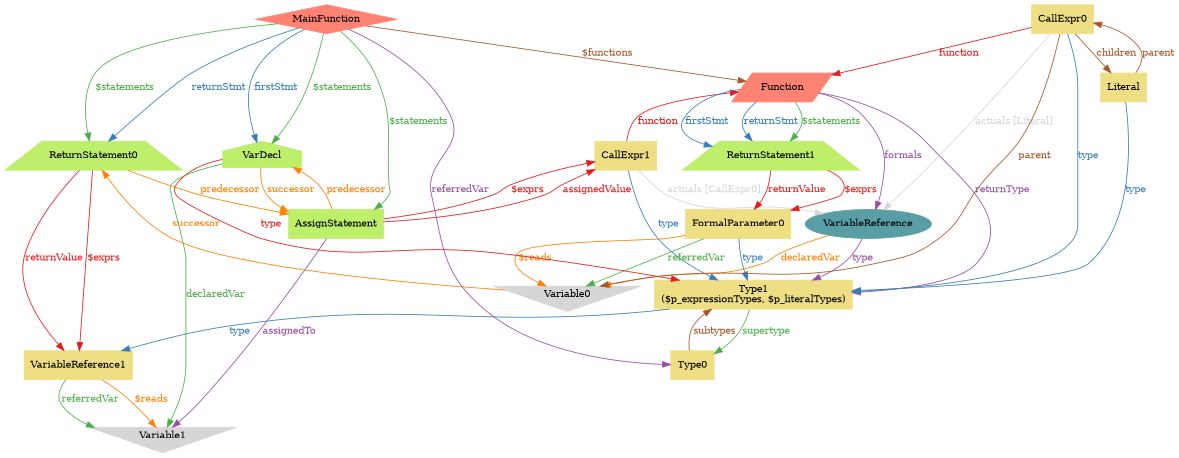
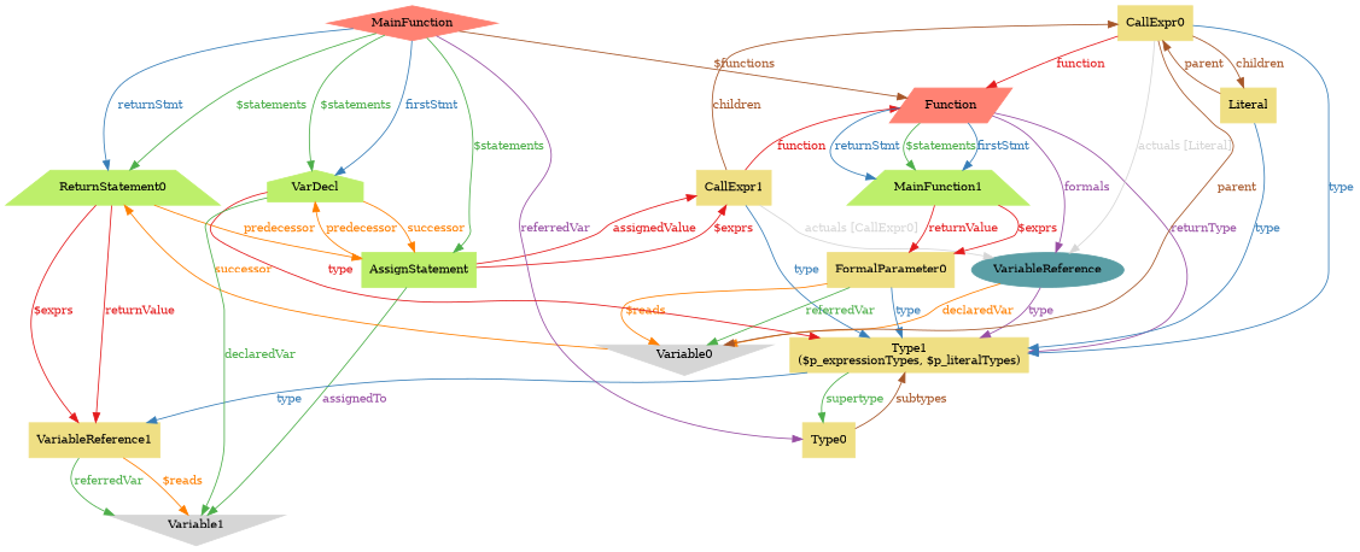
  digraph {
    fontsize=12
    rankdir=TB
    node [color="#efdf84" fontcolor="#000000" fontsize=12 shape=box style="filled, solid"]
    edge [color="#e41a1c" dir=forward fontcolor="#e41a1c" fontsize=12 style=solid uuid="<Function, ReturnStatement1>" weight=1]
    n1 [label=CallExpr1 uuid=CallExpr1]
    n2 [color="#bdef6b" label=AssignStatement uuid=AssignStatement]
    n3 [color="#5a9ea5" label=VariableReference shape=ellipse uuid=FormalParameter]
    n4 [label="Type1\n($p_expressionTypes, $p_literalTypes)" uuid=Type1]
    n5 [color="#d6d6d6" label=Variable1 shape=invtriangle uuid=Variable1]
    n6 [color="#d6d6d6" label=Variable0 shape=invtriangle uuid=Variable0]
    n7 [label=VariableReference1 uuid=VariableReference1]
    n8 [label=Type0 uuid=Type0]
    n9 [color="#bdef6b" label=ReturnStatement0 shape=trapezium uuid=ReturnStatement0]
-   n10 [color="#bdef6b" label=ReturnStatement1 shape=trapezium uuid=ReturnStatement1]
+   n10 [color="#bdef6b" label=MainFunction1 shape=trapezium uuid=ReturnStatement1]
    n11 [label=FormalParameter0 uuid=VariableReference0]
    n12 [color="#ff8273" label=MainFunction shape=diamond uuid=MainFunction]
    n13 [color="#ff8273" label=Function shape=parallelogram uuid=Function]
    n14 [color="#bdef6b" label=VarDecl shape=house uuid=VarDecl]
    n15 [label=CallExpr0 uuid=CallExpr0]
    n16 [label=Literal uuid=Literal]
    n1 -> n2 [dir=back label="$exprs" uuid="<AssignStatement, CallExpr1>"]
    n1 -> n2 [dir=back label=assignedValue uuid="<AssignStatement, CallExpr1>"]
    n1 -> n3 [color="#d6d6d6" fontcolor="#d6d6d6" label="actuals [CallExpr0]" uuid="<CallExpr1, CallExpr0, FormalParameter>"]
    n1 -> n4 [color="#377eb8" fontcolor="#377eb8" label=type uuid="<CallExpr1, Type1>"]
-   n2 -> n5 [color="#984ea3" fontcolor="#984ea3" label=assignedTo uuid="<AssignStatement, Variable1>"]
+   n2 -> n5 [color="#4daf4a" fontcolor="#984ea3" label=assignedTo uuid="<AssignStatement, Variable1>"]
    n3 -> n4 [color="#984ea3" fontcolor="#984ea3" label=type uuid="<FormalParameter, Type1>"]
    n3 -> n6 [color="#ff7f00" fontcolor="#ff7f00" label=declaredVar uuid="<FormalParameter, Variable0>"]
    n4 -> n7 [color="#377eb8" fontcolor="#377eb8" label=type uuid="<VariableReference1, Type1>"]
    n4 -> n8 [color="#a65628" dir=back fontcolor="#a65628" label=subtypes uuid="<Type0, Type1>"]
    n4 -> n8 [color="#4daf4a" fontcolor="#4daf4a" label=supertype uuid="<Type1, Type0>"]
    n7 -> n5 [color="#ff7f00" fontcolor="#ff7f00" label="$reads" uuid="<VariableReference1, Variable1>"]
    n7 -> n5 [color="#4daf4a" fontcolor="#4daf4a" label=referredVar uuid="<VariableReference1, Variable1>"]
    n9 -> n2 [color="#ff7f00" fontcolor="#ff7f00" label=predecessor uuid="<ReturnStatement0, AssignStatement>"]
    n9 -> n6 [color="#ff7f00" dir=back fontcolor="#ff7f00" label=successor uuid="<AssignStatement, ReturnStatement0>"]
    n9 -> n7 [label="$exprs" uuid="<ReturnStatement0, VariableReference1>"]
    n9 -> n7 [label=returnValue uuid="<ReturnStatement0, VariableReference1>"]
    n10 -> n11 [label="$exprs" uuid="<ReturnStatement1, VariableReference0>"]
    n10 -> n11 [label=returnValue uuid="<ReturnStatement1, VariableReference0>"]
    n11 -> n4 [color="#377eb8" fontcolor="#377eb8" label=type uuid="<VariableReference0, Type1>"]
    n11 -> n6 [color="#ff7f00" fontcolor="#ff7f00" label="$reads" uuid="<VariableReference0, Variable0>"]
    n11 -> n6 [color="#4daf4a" fontcolor="#4daf4a" label=referredVar uuid="<VariableReference0, Variable0>"]
    n12 -> n2 [color="#4daf4a" fontcolor="#4daf4a" label="$statements" uuid="<MainFunction, AssignStatement>"]
    n12 -> n8 [color="#984ea3" fontcolor="#984ea3" label=referredVar uuid="<MainFunction, Type0>"]
    n12 -> n9 [color="#4daf4a" fontcolor="#4daf4a" label="$statements" uuid="<MainFunction, ReturnStatement0>"]
    n12 -> n9 [color="#377eb8" fontcolor="#377eb8" label=returnStmt uuid="<MainFunction, ReturnStatement0>"]
    n12 -> n13 [color="#a65628" fontcolor="#a65628" label="$functions" uuid="<MainFunction, Function>"]
    n12 -> n14 [color="#4daf4a" fontcolor="#4daf4a" label="$statements" uuid="<MainFunction, VarDecl>"]
    n12 -> n14 [color="#377eb8" fontcolor="#377eb8" label=firstStmt uuid="<MainFunction, VarDecl>"]
    n13 -> n1 [dir=back label=function uuid="<CallExpr1, Function>"]
    n13 -> n3 [color="#984ea3" fontcolor="#984ea3" label=formals uuid="<Function, FormalParameter>"]
    n13 -> n4 [color="#984ea3" fontcolor="#984ea3" label=returnType uuid="<Function, Type1>"]
    n13 -> n10 [color="#4daf4a" fontcolor="#4daf4a" label="$statements"]
    n13 -> n10 [color="#377eb8" fontcolor="#377eb8" label=firstStmt]
    n13 -> n10 [color="#377eb8" fontcolor="#377eb8" label=returnStmt]
    n14 -> n2 [color="#ff7f00" dir=back fontcolor="#ff7f00" label=predecessor uuid="<AssignStatement, VarDecl>"]
    n14 -> n2 [color="#ff7f00" fontcolor="#ff7f00" label=successor uuid="<VarDecl, AssignStatement>"]
    n14 -> n4 [label=type uuid="<VarDecl, Type1>"]
    n14 -> n5 [color="#4daf4a" fontcolor="#4daf4a" label=declaredVar uuid="<VarDecl, Variable1>"]
+   n15 -> n1 [color="#a65628" dir=back fontcolor="#a65628" label=children uuid="<CallExpr1, CallExpr0>"]
    n15 -> n3 [color="#d6d6d6" fontcolor="#d6d6d6" label="actuals [Literal]" uuid="<CallExpr0, Literal, FormalParameter>"]
    n15 -> n4 [color="#377eb8" fontcolor="#377eb8" label=type uuid="<CallExpr0, Type1>"]
    n15 -> n6 [color="#a65628" fontcolor="#a65628" label=parent uuid="<CallExpr0, CallExpr1>"]
    n15 -> n13 [label=function uuid="<CallExpr0, Function>"]
    n15 -> n16 [color="#a65628" fontcolor="#a65628" label=children uuid="<CallExpr0, Literal>"]
    n15 -> n16 [color="#a65628" dir=back fontcolor="#a65628" label=parent uuid="<Literal, CallExpr0>"]
    n16 -> n4 [color="#377eb8" fontcolor="#377eb8" label=type uuid="<Literal, Type1>"]
  }
